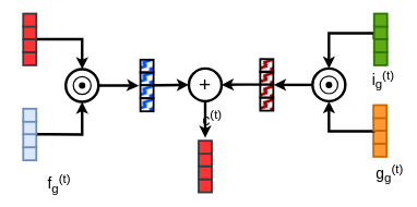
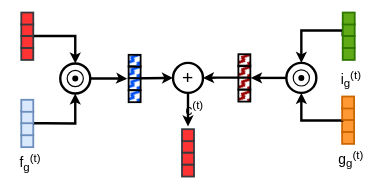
  <mxCell id="0" />
  <mxCell id="1" parent="0" />
- <mxCell id="2" value="f&lt;sub&gt;g&lt;/sub&gt;&lt;sup&gt;(t)&lt;/sup&gt;" style="text;html=1;align=center;verticalAlign=middle;whiteSpace=wrap;rounded=0;fontSize=23;strokeWidth=4;" vertex="1" parent="1"><mxGeometry x="60" y="264.5" width="60" height="30" as="geometry" /></mxCell>
+ <mxCell id="2" value="f&lt;sub&gt;g&lt;/sub&gt;&lt;sup&gt;(t)&lt;/sup&gt;" style="text;html=1;align=center;verticalAlign=middle;whiteSpace=wrap;rounded=0;fontSize=23;strokeWidth=4;" vertex="1" parent="1"><mxGeometry x="20" y="254.5" width="60" height="30" as="geometry" /></mxCell>
  <mxCell id="3" value="" style="rounded=0;whiteSpace=wrap;html=1;strokeWidth=3;fillColor=#FF3333;strokeColor=#36393d;" vertex="1" parent="1"><mxGeometry x="35" y="79" width="20" height="20" as="geometry" /></mxCell>
  <mxCell id="4" value="" style="rounded=0;whiteSpace=wrap;html=1;strokeWidth=3;fillColor=#FF3333;strokeColor=#36393d;" vertex="1" parent="1"><mxGeometry x="35" y="59" width="20" height="20" as="geometry" /></mxCell>
  <mxCell id="5" style="edgeStyle=orthogonalEdgeStyle;rounded=0;orthogonalLoop=1;jettySize=auto;html=1;exitX=1;exitY=1;exitDx=0;exitDy=0;entryX=0.5;entryY=0;entryDx=0;entryDy=0;strokeWidth=4;" edge="1" parent="1" source="6" target="8"><mxGeometry relative="1" as="geometry"><Array as="points"><mxPoint x="125" y="59" /></Array></mxGeometry></mxCell>
  <mxCell id="6" value="" style="rounded=0;whiteSpace=wrap;html=1;strokeWidth=3;fillColor=#FF3333;strokeColor=#36393d;" vertex="1" parent="1"><mxGeometry x="35" y="39" width="20" height="20" as="geometry" /></mxCell>
  <mxCell id="7" style="edgeStyle=orthogonalEdgeStyle;rounded=0;orthogonalLoop=1;jettySize=auto;html=1;exitX=1;exitY=0.5;exitDx=0;exitDy=0;strokeWidth=4;entryX=-0.117;entryY=0.05;entryDx=0;entryDy=0;entryPerimeter=0;" edge="1" parent="1" source="8" target="13"><mxGeometry relative="1" as="geometry"><mxPoint x="213" y="129.948" as="targetPoint" /><Array as="points"><mxPoint x="204" y="130" /><mxPoint x="204" y="130" /></Array></mxGeometry></mxCell>
  <mxCell id="8" value="" style="ellipse;whiteSpace=wrap;html=1;aspect=fixed;fontSize=32;strokeWidth=4;" vertex="1" parent="1"><mxGeometry x="100" y="105" width="50" height="50" as="geometry" /></mxCell>
  <mxCell id="9" value="" style="rounded=0;whiteSpace=wrap;html=1;strokeWidth=3;fillColor=#FF3333;strokeColor=#36393d;" vertex="1" parent="1"><mxGeometry x="35" y="20" width="20" height="20" as="geometry" /></mxCell>
  <mxCell id="10" value="" style="ellipse;whiteSpace=wrap;html=1;aspect=fixed;strokeWidth=2;" vertex="1" parent="1"><mxGeometry x="111.5" y="116.5" width="27" height="27" as="geometry" /></mxCell>
  <mxCell id="11" value="" style="shape=waypoint;sketch=0;fillStyle=solid;size=6;pointerEvents=1;points=[];fillColor=none;resizable=0;rotatable=0;perimeter=centerPerimeter;snapToPoint=1;strokeWidth=3;" vertex="1" parent="1"><mxGeometry x="115" y="120" width="20" height="20" as="geometry" /></mxCell>
  <mxCell id="12" value="" style="rounded=0;whiteSpace=wrap;html=1;strokeWidth=3;fillColor=#0050ef;strokeColor=#000000;fillStyle=zigzag-line;fontColor=#ffffff;" vertex="1" parent="1"><mxGeometry x="214" y="149.5" width="20" height="20" as="geometry" /></mxCell>
  <mxCell id="13" value="" style="rounded=0;whiteSpace=wrap;html=1;strokeWidth=3;fillColor=#0050ef;strokeColor=#000000;fillStyle=zigzag-line;fontColor=#ffffff;" vertex="1" parent="1"><mxGeometry x="214" y="129.5" width="20" height="20" as="geometry" /></mxCell>
  <mxCell id="14" style="edgeStyle=orthogonalEdgeStyle;rounded=0;orthogonalLoop=1;jettySize=auto;html=1;exitX=1;exitY=1;exitDx=0;exitDy=0;entryX=0;entryY=0.5;entryDx=0;entryDy=0;strokeWidth=4;" edge="1" parent="1" source="15" target="44"><mxGeometry relative="1" as="geometry"><Array as="points"><mxPoint x="243" y="129" /></Array></mxGeometry></mxCell>
  <mxCell id="15" value="" style="rounded=0;whiteSpace=wrap;html=1;strokeWidth=3;fillColor=#0050ef;strokeColor=#000000;fillStyle=zigzag-line;fontColor=#ffffff;" vertex="1" parent="1"><mxGeometry x="214" y="109.5" width="20" height="20" as="geometry" /></mxCell>
  <mxCell id="16" value="" style="rounded=0;whiteSpace=wrap;html=1;strokeWidth=3;fillColor=#0050ef;strokeColor=#000000;fillStyle=zigzag-line;fontColor=#ffffff;" vertex="1" parent="1"><mxGeometry x="214" y="90.5" width="20" height="20" as="geometry" /></mxCell>
  <mxCell id="17" value="" style="rounded=0;whiteSpace=wrap;html=1;strokeWidth=3;fillColor=#dae8fc;strokeColor=#6c8ebf;" vertex="1" parent="1"><mxGeometry x="35" y="224.5" width="20" height="20" as="geometry" /></mxCell>
  <mxCell id="18" value="" style="rounded=0;whiteSpace=wrap;html=1;strokeWidth=3;fillColor=#dae8fc;strokeColor=#6c8ebf;" vertex="1" parent="1"><mxGeometry x="35" y="204.5" width="20" height="20" as="geometry" /></mxCell>
  <mxCell id="19" style="edgeStyle=orthogonalEdgeStyle;rounded=0;orthogonalLoop=1;jettySize=auto;html=1;exitX=1;exitY=1;exitDx=0;exitDy=0;entryX=0.5;entryY=1;entryDx=0;entryDy=0;strokeWidth=4;" edge="1" parent="1" source="20" target="8"><mxGeometry relative="1" as="geometry"><Array as="points"><mxPoint x="74" y="205" /><mxPoint x="462" y="205" /></Array></mxGeometry></mxCell>
  <mxCell id="20" value="" style="rounded=0;whiteSpace=wrap;html=1;strokeWidth=3;fillColor=#dae8fc;strokeColor=#6c8ebf;" vertex="1" parent="1"><mxGeometry x="35" y="184.5" width="20" height="20" as="geometry" /></mxCell>
  <mxCell id="21" value="" style="rounded=0;whiteSpace=wrap;html=1;strokeWidth=3;fillColor=#dae8fc;strokeColor=#6c8ebf;" vertex="1" parent="1"><mxGeometry x="35" y="165.5" width="20" height="20" as="geometry" /></mxCell>
- <mxCell id="22" value="i&lt;sub&gt;g&lt;/sub&gt;&lt;sup&gt;(t)&lt;/sup&gt;" style="text;html=1;align=center;verticalAlign=middle;whiteSpace=wrap;rounded=0;fontSize=23;strokeWidth=4;" vertex="1" parent="1"><mxGeometry x="555" y="106" width="60" height="30" as="geometry" /></mxCell>
+ <mxCell id="22" value="i&lt;sub&gt;g&lt;/sub&gt;&lt;sup&gt;(t)&lt;/sup&gt;" style="text;html=1;align=center;verticalAlign=middle;whiteSpace=wrap;rounded=0;fontSize=23;strokeWidth=4;" vertex="1" parent="1"><mxGeometry x="555" y="116" width="60" height="30" as="geometry" /></mxCell>
  <mxCell id="23" value="" style="rounded=0;whiteSpace=wrap;html=1;strokeWidth=3;fillColor=#60a917;strokeColor=#2D7600;fontColor=#ffffff;" vertex="1" parent="1"><mxGeometry x="571" y="79" width="20" height="20" as="geometry" /></mxCell>
  <mxCell id="24" value="" style="rounded=0;whiteSpace=wrap;html=1;strokeWidth=3;fillColor=#60a917;strokeColor=#2D7600;fontColor=#ffffff;" vertex="1" parent="1"><mxGeometry x="571" y="59" width="20" height="20" as="geometry" /></mxCell>
  <mxCell id="25" style="edgeStyle=orthogonalEdgeStyle;rounded=0;orthogonalLoop=1;jettySize=auto;html=1;exitX=0;exitY=1;exitDx=0;exitDy=0;strokeWidth=4;" edge="1" parent="1" source="26" target="35"><mxGeometry relative="1" as="geometry"><Array as="points"><mxPoint x="571" y="50" /><mxPoint x="502" y="50" /></Array></mxGeometry></mxCell>
  <mxCell id="26" value="" style="rounded=0;whiteSpace=wrap;html=1;strokeWidth=3;fillColor=#60a917;strokeColor=#2D7600;fontColor=#ffffff;" vertex="1" parent="1"><mxGeometry x="571" y="39" width="20" height="20" as="geometry" /></mxCell>
  <mxCell id="27" value="" style="rounded=0;whiteSpace=wrap;html=1;strokeWidth=3;fillColor=#60a917;strokeColor=#2D7600;fontColor=#ffffff;" vertex="1" parent="1"><mxGeometry x="571" y="20" width="20" height="20" as="geometry" /></mxCell>
- <mxCell id="28" value="g&lt;sub&gt;g&lt;/sub&gt;&lt;sup&gt;(t)&lt;/sup&gt;" style="text;html=1;align=center;verticalAlign=middle;whiteSpace=wrap;rounded=0;fontSize=23;strokeWidth=4;" vertex="1" parent="1"><mxGeometry x="565" y="249" width="60" height="30" as="geometry" /></mxCell>
+ <mxCell id="28" value="g&lt;sub&gt;g&lt;/sub&gt;&lt;sup&gt;(t)&lt;/sup&gt;" style="text;html=1;align=center;verticalAlign=middle;whiteSpace=wrap;rounded=0;fontSize=23;strokeWidth=4;" vertex="1" parent="1"><mxGeometry x="555" y="249" width="60" height="30" as="geometry" /></mxCell>
  <mxCell id="29" value="" style="rounded=0;whiteSpace=wrap;html=1;strokeWidth=3;fillColor=#FF9933;strokeColor=#CC6600;" vertex="1" parent="1"><mxGeometry x="570" y="219" width="20" height="20" as="geometry" /></mxCell>
  <mxCell id="30" value="" style="rounded=0;whiteSpace=wrap;html=1;strokeWidth=3;fillColor=#FF9933;strokeColor=#CC6600;" vertex="1" parent="1"><mxGeometry x="570" y="199" width="20" height="20" as="geometry" /></mxCell>
  <mxCell id="31" style="edgeStyle=orthogonalEdgeStyle;rounded=0;orthogonalLoop=1;jettySize=auto;html=1;exitX=0;exitY=1;exitDx=0;exitDy=0;entryX=0.5;entryY=1;entryDx=0;entryDy=0;strokeWidth=4;" edge="1" parent="1" source="32" target="35"><mxGeometry relative="1" as="geometry"><Array as="points"><mxPoint x="570" y="200" /><mxPoint x="502" y="200" /></Array></mxGeometry></mxCell>
  <mxCell id="32" value="" style="rounded=0;whiteSpace=wrap;html=1;strokeWidth=3;fillColor=#FF9933;strokeColor=#CC6600;" vertex="1" parent="1"><mxGeometry x="570" y="179" width="20" height="20" as="geometry" /></mxCell>
  <mxCell id="33" value="" style="rounded=0;whiteSpace=wrap;html=1;strokeWidth=3;fillColor=#FF9933;strokeColor=#CC6600;" vertex="1" parent="1"><mxGeometry x="570" y="160" width="20" height="20" as="geometry" /></mxCell>
  <mxCell id="34" style="edgeStyle=orthogonalEdgeStyle;rounded=0;orthogonalLoop=1;jettySize=auto;html=1;exitX=0;exitY=0.5;exitDx=0;exitDy=0;strokeWidth=4;" edge="1" parent="1" source="35"><mxGeometry relative="1" as="geometry"><mxPoint x="418" y="129" as="targetPoint" /></mxGeometry></mxCell>
  <mxCell id="35" value="" style="ellipse;whiteSpace=wrap;html=1;aspect=fixed;fontSize=32;strokeWidth=4;" vertex="1" parent="1"><mxGeometry x="477" y="104" width="50" height="50" as="geometry" /></mxCell>
  <mxCell id="36" value="" style="ellipse;whiteSpace=wrap;html=1;aspect=fixed;strokeWidth=2;" vertex="1" parent="1"><mxGeometry x="488.5" y="115.5" width="27" height="27" as="geometry" /></mxCell>
  <mxCell id="37" value="" style="shape=waypoint;sketch=0;fillStyle=solid;size=6;pointerEvents=1;points=[];fillColor=none;resizable=0;rotatable=0;perimeter=centerPerimeter;snapToPoint=1;strokeWidth=3;" vertex="1" parent="1"><mxGeometry x="492" y="119" width="20" height="20" as="geometry" /></mxCell>
  <mxCell id="38" value="" style="rounded=0;whiteSpace=wrap;html=1;strokeWidth=3;fillColor=#990000;strokeColor=#000000;fillStyle=zigzag-line;fontColor=#ffffff;" vertex="1" parent="1"><mxGeometry x="397" y="148.5" width="20" height="20" as="geometry" /></mxCell>
  <mxCell id="39" value="" style="rounded=0;whiteSpace=wrap;html=1;strokeWidth=3;fillColor=#990000;strokeColor=#000000;fillStyle=zigzag-line;fontColor=#ffffff;" vertex="1" parent="1"><mxGeometry x="397" y="128.5" width="20" height="20" as="geometry" /></mxCell>
  <mxCell id="40" style="edgeStyle=orthogonalEdgeStyle;rounded=0;orthogonalLoop=1;jettySize=auto;html=1;exitX=0;exitY=1;exitDx=0;exitDy=0;entryX=1;entryY=0.5;entryDx=0;entryDy=0;strokeWidth=4;" edge="1" parent="1" source="41" target="44"><mxGeometry relative="1" as="geometry"><Array as="points"><mxPoint x="363" y="128" /></Array></mxGeometry></mxCell>
  <mxCell id="41" value="" style="rounded=0;whiteSpace=wrap;html=1;strokeWidth=3;fillColor=#990000;strokeColor=#000000;fillStyle=zigzag-line;fontColor=#ffffff;" vertex="1" parent="1"><mxGeometry x="397" y="108.5" width="20" height="20" as="geometry" /></mxCell>
  <mxCell id="42" value="" style="rounded=0;whiteSpace=wrap;html=1;strokeWidth=3;fillColor=#990000;strokeColor=#000000;fillStyle=zigzag-line;fontColor=#ffffff;" vertex="1" parent="1"><mxGeometry x="397" y="89.5" width="20" height="20" as="geometry" /></mxCell>
  <mxCell id="43" style="edgeStyle=orthogonalEdgeStyle;rounded=0;orthogonalLoop=1;jettySize=auto;html=1;strokeWidth=4;" edge="1" parent="1" source="44"><mxGeometry relative="1" as="geometry"><mxPoint x="313" y="210" as="targetPoint" /></mxGeometry></mxCell>
  <mxCell id="44" value="+" style="ellipse;whiteSpace=wrap;html=1;aspect=fixed;fontSize=32;strokeWidth=4;" vertex="1" parent="1"><mxGeometry x="288" y="104" width="50" height="50" as="geometry" /></mxCell>
  <mxCell id="45" value="" style="rounded=0;whiteSpace=wrap;html=1;strokeWidth=3;fillColor=#FF3333;strokeColor=#36393d;" vertex="1" parent="1"><mxGeometry x="303" y="273.5" width="20" height="20" as="geometry" /></mxCell>
  <mxCell id="46" value="" style="rounded=0;whiteSpace=wrap;html=1;strokeWidth=3;fillColor=#FF3333;strokeColor=#36393d;" vertex="1" parent="1"><mxGeometry x="303" y="253.5" width="20" height="20" as="geometry" /></mxCell>
  <mxCell id="47" value="" style="rounded=0;whiteSpace=wrap;html=1;strokeWidth=3;fillColor=#FF3333;strokeColor=#36393d;" vertex="1" parent="1"><mxGeometry x="303" y="233.5" width="20" height="20" as="geometry" /></mxCell>
  <mxCell id="48" value="" style="rounded=0;whiteSpace=wrap;html=1;strokeWidth=3;fillColor=#FF3333;strokeColor=#36393d;" vertex="1" parent="1"><mxGeometry x="303" y="214.5" width="20" height="20" as="geometry" /></mxCell>
  <mxCell id="49" value="c&lt;sup&gt;(t)&lt;/sup&gt;" style="text;html=1;align=center;verticalAlign=middle;whiteSpace=wrap;rounded=0;fontSize=23;strokeWidth=4;" vertex="1" parent="1"><mxGeometry x="294" y="164.5" width="60" height="30" as="geometry" /></mxCell>
